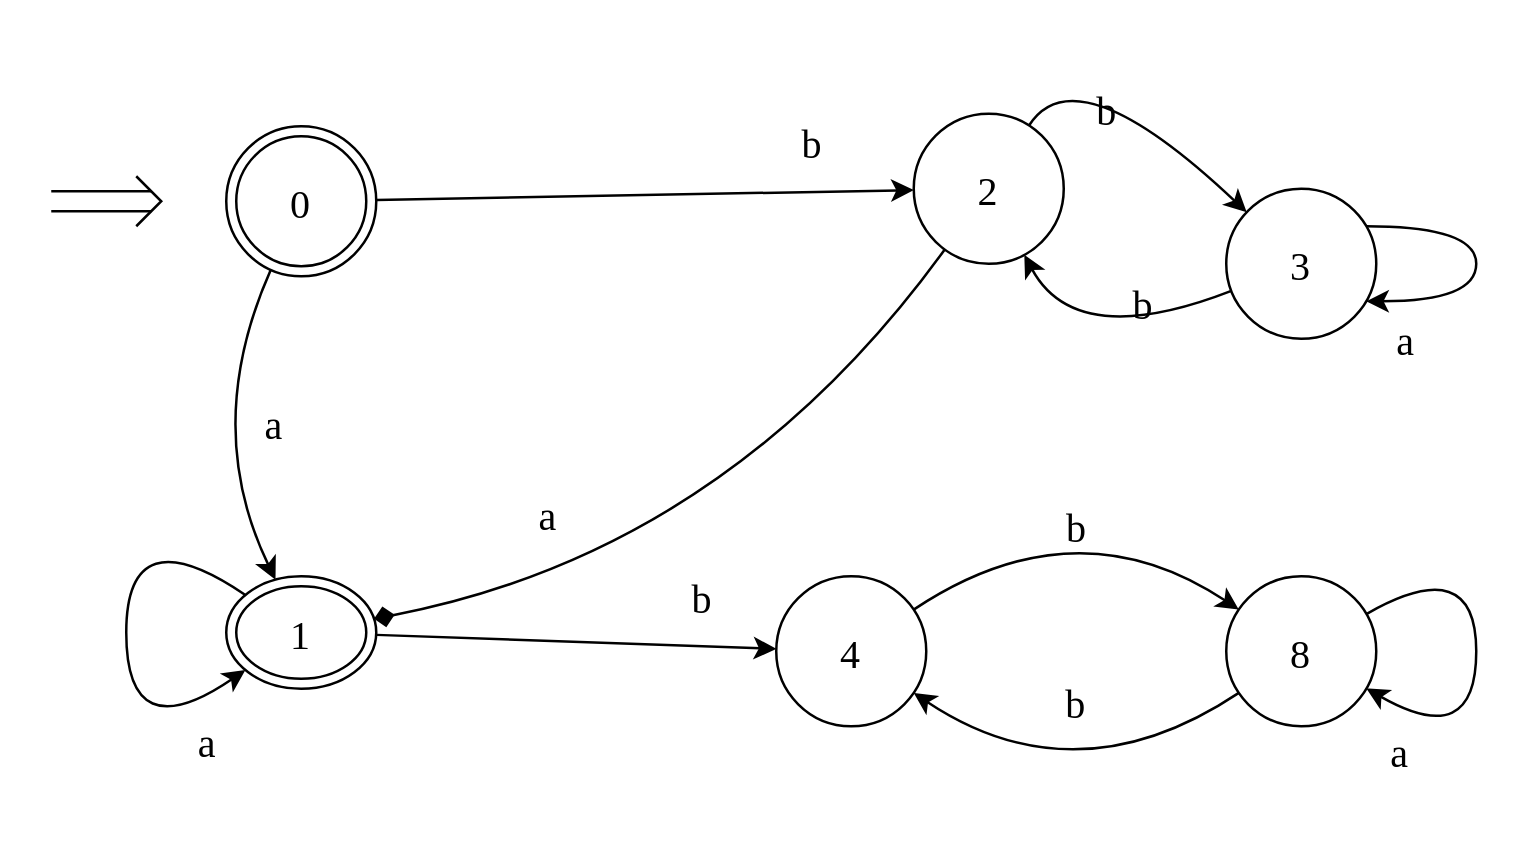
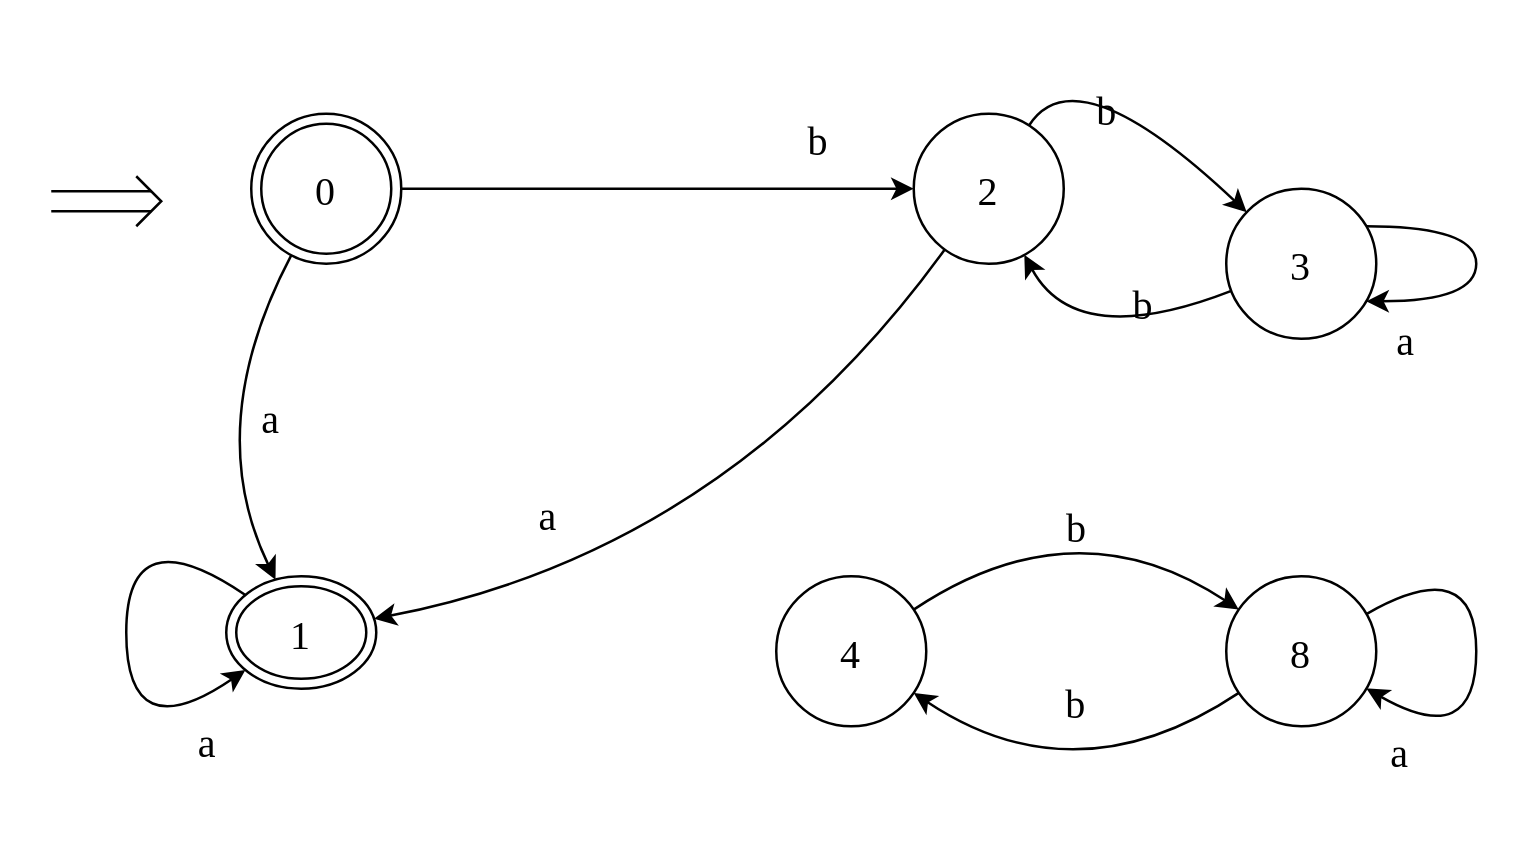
  <mxCell id="0" />
  <mxCell id="1" parent="0" />
  <mxCell id="2" value="" style="group;fontFamily=Times New Roman;fontSize=16;labelBackgroundColor=none;" parent="1" vertex="1" connectable="0"><mxGeometry x="20" y="80" width="44" as="geometry" /></mxCell>
  <mxCell id="3" value="" style="endArrow=classic;rounded=0;shape=link;endSize=6;width=8.065;fontFamily=Times New Roman;fontSize=16;labelBackgroundColor=none;" parent="2" edge="1"><mxGeometry width="50" height="50" relative="1" as="geometry"><mxPoint as="sourcePoint" /><mxPoint x="40" as="targetPoint" /></mxGeometry></mxCell>
  <mxCell id="4" value="" style="endArrow=none;rounded=0;strokeWidth=1;fontFamily=Times New Roman;fontSize=16;labelBackgroundColor=none;" parent="2" edge="1"><mxGeometry width="50" height="50" relative="1" as="geometry"><mxPoint x="34" y="10" as="sourcePoint" /><mxPoint x="34" y="-10" as="targetPoint" /><Array as="points"><mxPoint x="44" /></Array></mxGeometry></mxCell>
  <mxCell id="5" value="b" style="edgeStyle=none;curved=1;orthogonalLoop=1;jettySize=auto;strokeWidth=1;fontFamily=Times New Roman;fontSize=16;labelBackgroundColor=none;" parent="1" source="7" target="12" edge="1"><mxGeometry x="0.625" y="20" relative="1" as="geometry"><mxPoint as="offset" /></mxGeometry></mxCell>
  <mxCell id="6" value="a" style="edgeStyle=none;curved=1;orthogonalLoop=1;jettySize=auto;strokeWidth=1;fontFamily=Times New Roman;fontSize=16;labelBackgroundColor=none;" parent="1" source="7" target="9" edge="1"><mxGeometry x="0.178" y="27" relative="1" as="geometry"><Array as="points"><mxPoint x="80" y="170" /></Array><mxPoint as="offset" /></mxGeometry></mxCell>
- <mxCell id="7" value="0" style="ellipse;shape=doubleEllipse;dashed=0;whitespace=wrap;aspect=fixed;fontFamily=Times New Roman;fontSize=16;labelBackgroundColor=none;" parent="1" vertex="1"><mxGeometry x="90" y="50" width="60" height="60" as="geometry" /></mxCell>
- <mxCell id="8" value="b" style="edgeStyle=none;curved=1;orthogonalLoop=1;jettySize=auto;strokeWidth=1;fontFamily=Times New Roman;fontSize=16;labelBackgroundColor=none;" parent="1" source="9" target="14" edge="1"><mxGeometry x="0.625" y="20" relative="1" as="geometry"><mxPoint as="offset" /></mxGeometry></mxCell>
+ <mxCell id="7" value="0" style="ellipse;shape=doubleEllipse;dashed=0;whitespace=wrap;aspect=fixed;fontFamily=Times New Roman;fontSize=16;labelBackgroundColor=none;" parent="1" vertex="1"><mxGeometry x="100" y="45" width="60" height="60" as="geometry" /></mxCell>
  <mxCell id="9" value="1" style="ellipse;shape=doubleEllipse;dashed=0;whitespace=wrap;aspect=fixed;fontFamily=Times New Roman;fontSize=16;labelBackgroundColor=none;" parent="1" vertex="1"><mxGeometry x="90" y="230" width="60" height="45" as="geometry" /></mxCell>
  <mxCell id="10" value="b" style="edgeStyle=none;curved=1;orthogonalLoop=1;jettySize=auto;fontFamily=Times New Roman;fontSize=16;labelBackgroundColor=none;" parent="1" source="12" target="16" edge="1"><mxGeometry x="-0.071" y="-8" relative="1" as="geometry"><Array as="points"><mxPoint x="430" y="20" /></Array><mxPoint as="offset" /></mxGeometry></mxCell>
- <mxCell id="11" value="a" style="edgeStyle=none;curved=1;orthogonalLoop=1;jettySize=auto;strokeWidth=1;fontFamily=Times New Roman;fontSize=16;labelBackgroundColor=none;endArrow=diamond;" parent="1" source="12" target="9" edge="1"><mxGeometry x="0.475" y="-28" relative="1" as="geometry"><Array as="points"><mxPoint x="290" y="220" /></Array><mxPoint as="offset" /></mxGeometry></mxCell>
+ <mxCell id="11" value="a" style="edgeStyle=none;curved=1;orthogonalLoop=1;jettySize=auto;strokeWidth=1;fontFamily=Times New Roman;fontSize=16;labelBackgroundColor=none;" parent="1" source="12" target="9" edge="1"><mxGeometry x="0.475" y="-28" relative="1" as="geometry"><Array as="points"><mxPoint x="290" y="220" /></Array><mxPoint as="offset" /></mxGeometry></mxCell>
  <mxCell id="12" value="2" style="shape=ellipse;dashed=0;whitespace=wrap;aspect=fixed;perimeter=ellipsePerimeter;fontFamily=Times New Roman;fontSize=16;labelBackgroundColor=none;" parent="1" vertex="1"><mxGeometry x="365" y="45" width="60" height="60" as="geometry" /></mxCell>
  <mxCell id="13" value="b" style="orthogonalLoop=1;jettySize=auto;curved=1;fontFamily=Times New Roman;fontSize=16;labelBackgroundColor=none;" parent="1" source="14" target="18" edge="1"><mxGeometry x="0.071" y="-8" relative="1" as="geometry"><Array as="points"><mxPoint x="430" y="200" /></Array><mxPoint as="offset" /></mxGeometry></mxCell>
  <mxCell id="14" value="4" style="shape=ellipse;dashed=0;whitespace=wrap;aspect=fixed;perimeter=ellipsePerimeter;fontFamily=Times New Roman;fontSize=16;labelBackgroundColor=none;" parent="1" vertex="1"><mxGeometry x="310" y="230" width="60" height="60" as="geometry" /></mxCell>
  <mxCell id="15" value="b" style="edgeStyle=none;curved=1;orthogonalLoop=1;jettySize=auto;fontFamily=Times New Roman;fontSize=16;labelBackgroundColor=none;" parent="1" source="16" target="12" edge="1"><mxGeometry x="0.284" y="-33" relative="1" as="geometry"><Array as="points"><mxPoint x="430" y="140" /></Array><mxPoint as="offset" /></mxGeometry></mxCell>
  <mxCell id="16" value="3" style="shape=ellipse;dashed=0;whitespace=wrap;aspect=fixed;perimeter=ellipsePerimeter;fontFamily=Times New Roman;fontSize=16;labelBackgroundColor=none;" parent="1" vertex="1"><mxGeometry x="490" y="75" width="60" height="60" as="geometry" /></mxCell>
  <mxCell id="17" value="b" style="orthogonalLoop=1;jettySize=auto;curved=1;fontFamily=Times New Roman;fontSize=16;labelBackgroundColor=none;" parent="1" source="18" target="14" edge="1"><mxGeometry x="-0.284" y="-33" relative="1" as="geometry"><Array as="points"><mxPoint x="430" y="320" /></Array><mxPoint as="offset" /></mxGeometry></mxCell>
  <mxCell id="18" value="8" style="shape=ellipse;dashed=0;whitespace=wrap;aspect=fixed;perimeter=ellipsePerimeter;fontFamily=Times New Roman;fontSize=16;labelBackgroundColor=none;" parent="1" vertex="1"><mxGeometry x="490" y="230" width="60" height="60" as="geometry" /></mxCell>
  <mxCell id="19" value="a" style="edgeStyle=orthogonalEdgeStyle;orthogonalLoop=1;jettySize=auto;curved=1;fontFamily=Times New Roman;fontSize=16;labelBackgroundColor=none;" parent="1" source="16" target="16" edge="1"><mxGeometry x="0.729" y="15" relative="1" as="geometry"><Array as="points"><mxPoint x="590" y="120" /></Array><mxPoint as="offset" /></mxGeometry></mxCell>
  <mxCell id="20" value="a" style="edgeStyle=orthogonalEdgeStyle;curved=1;orthogonalLoop=1;jettySize=auto;fontFamily=Times New Roman;fontSize=16;labelBackgroundColor=none;" parent="1" source="18" target="18" edge="1"><mxGeometry x="0.729" y="15" relative="1" as="geometry"><Array as="points"><mxPoint x="590" y="300" /></Array><mxPoint as="offset" /></mxGeometry></mxCell>
  <mxCell id="21" value="a" style="edgeStyle=none;curved=1;orthogonalLoop=1;jettySize=auto;strokeWidth=1;fontFamily=Times New Roman;fontSize=16;labelBackgroundColor=none;" parent="1" source="9" target="9" edge="1"><mxGeometry x="0.729" y="-15" relative="1" as="geometry"><Array as="points"><mxPoint x="50" y="300" /></Array><mxPoint as="offset" /></mxGeometry></mxCell>
